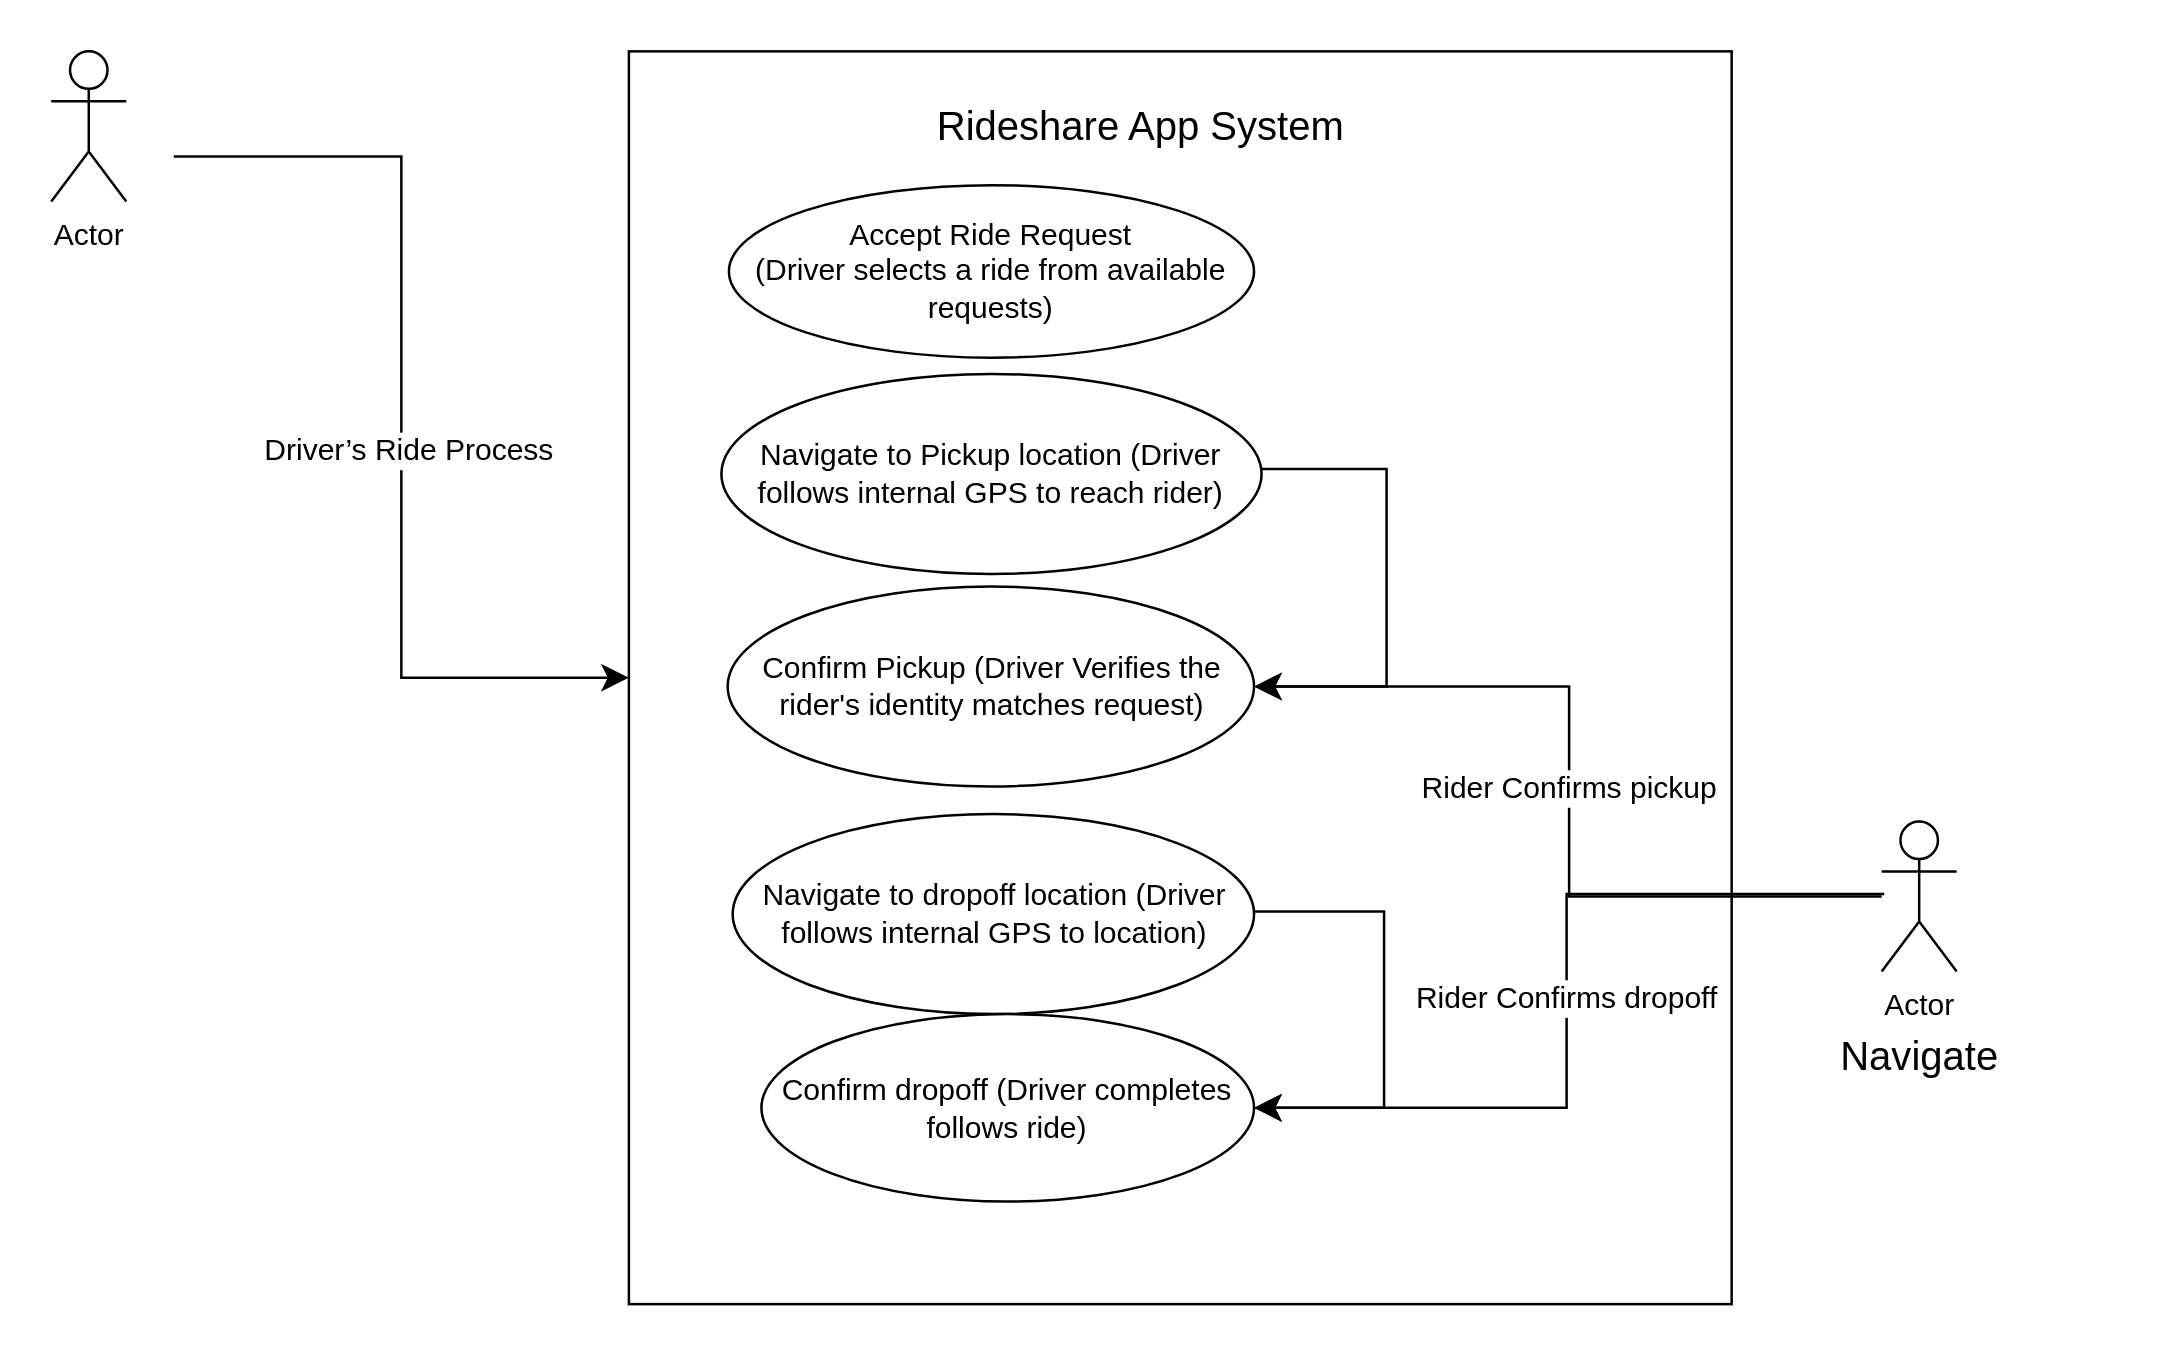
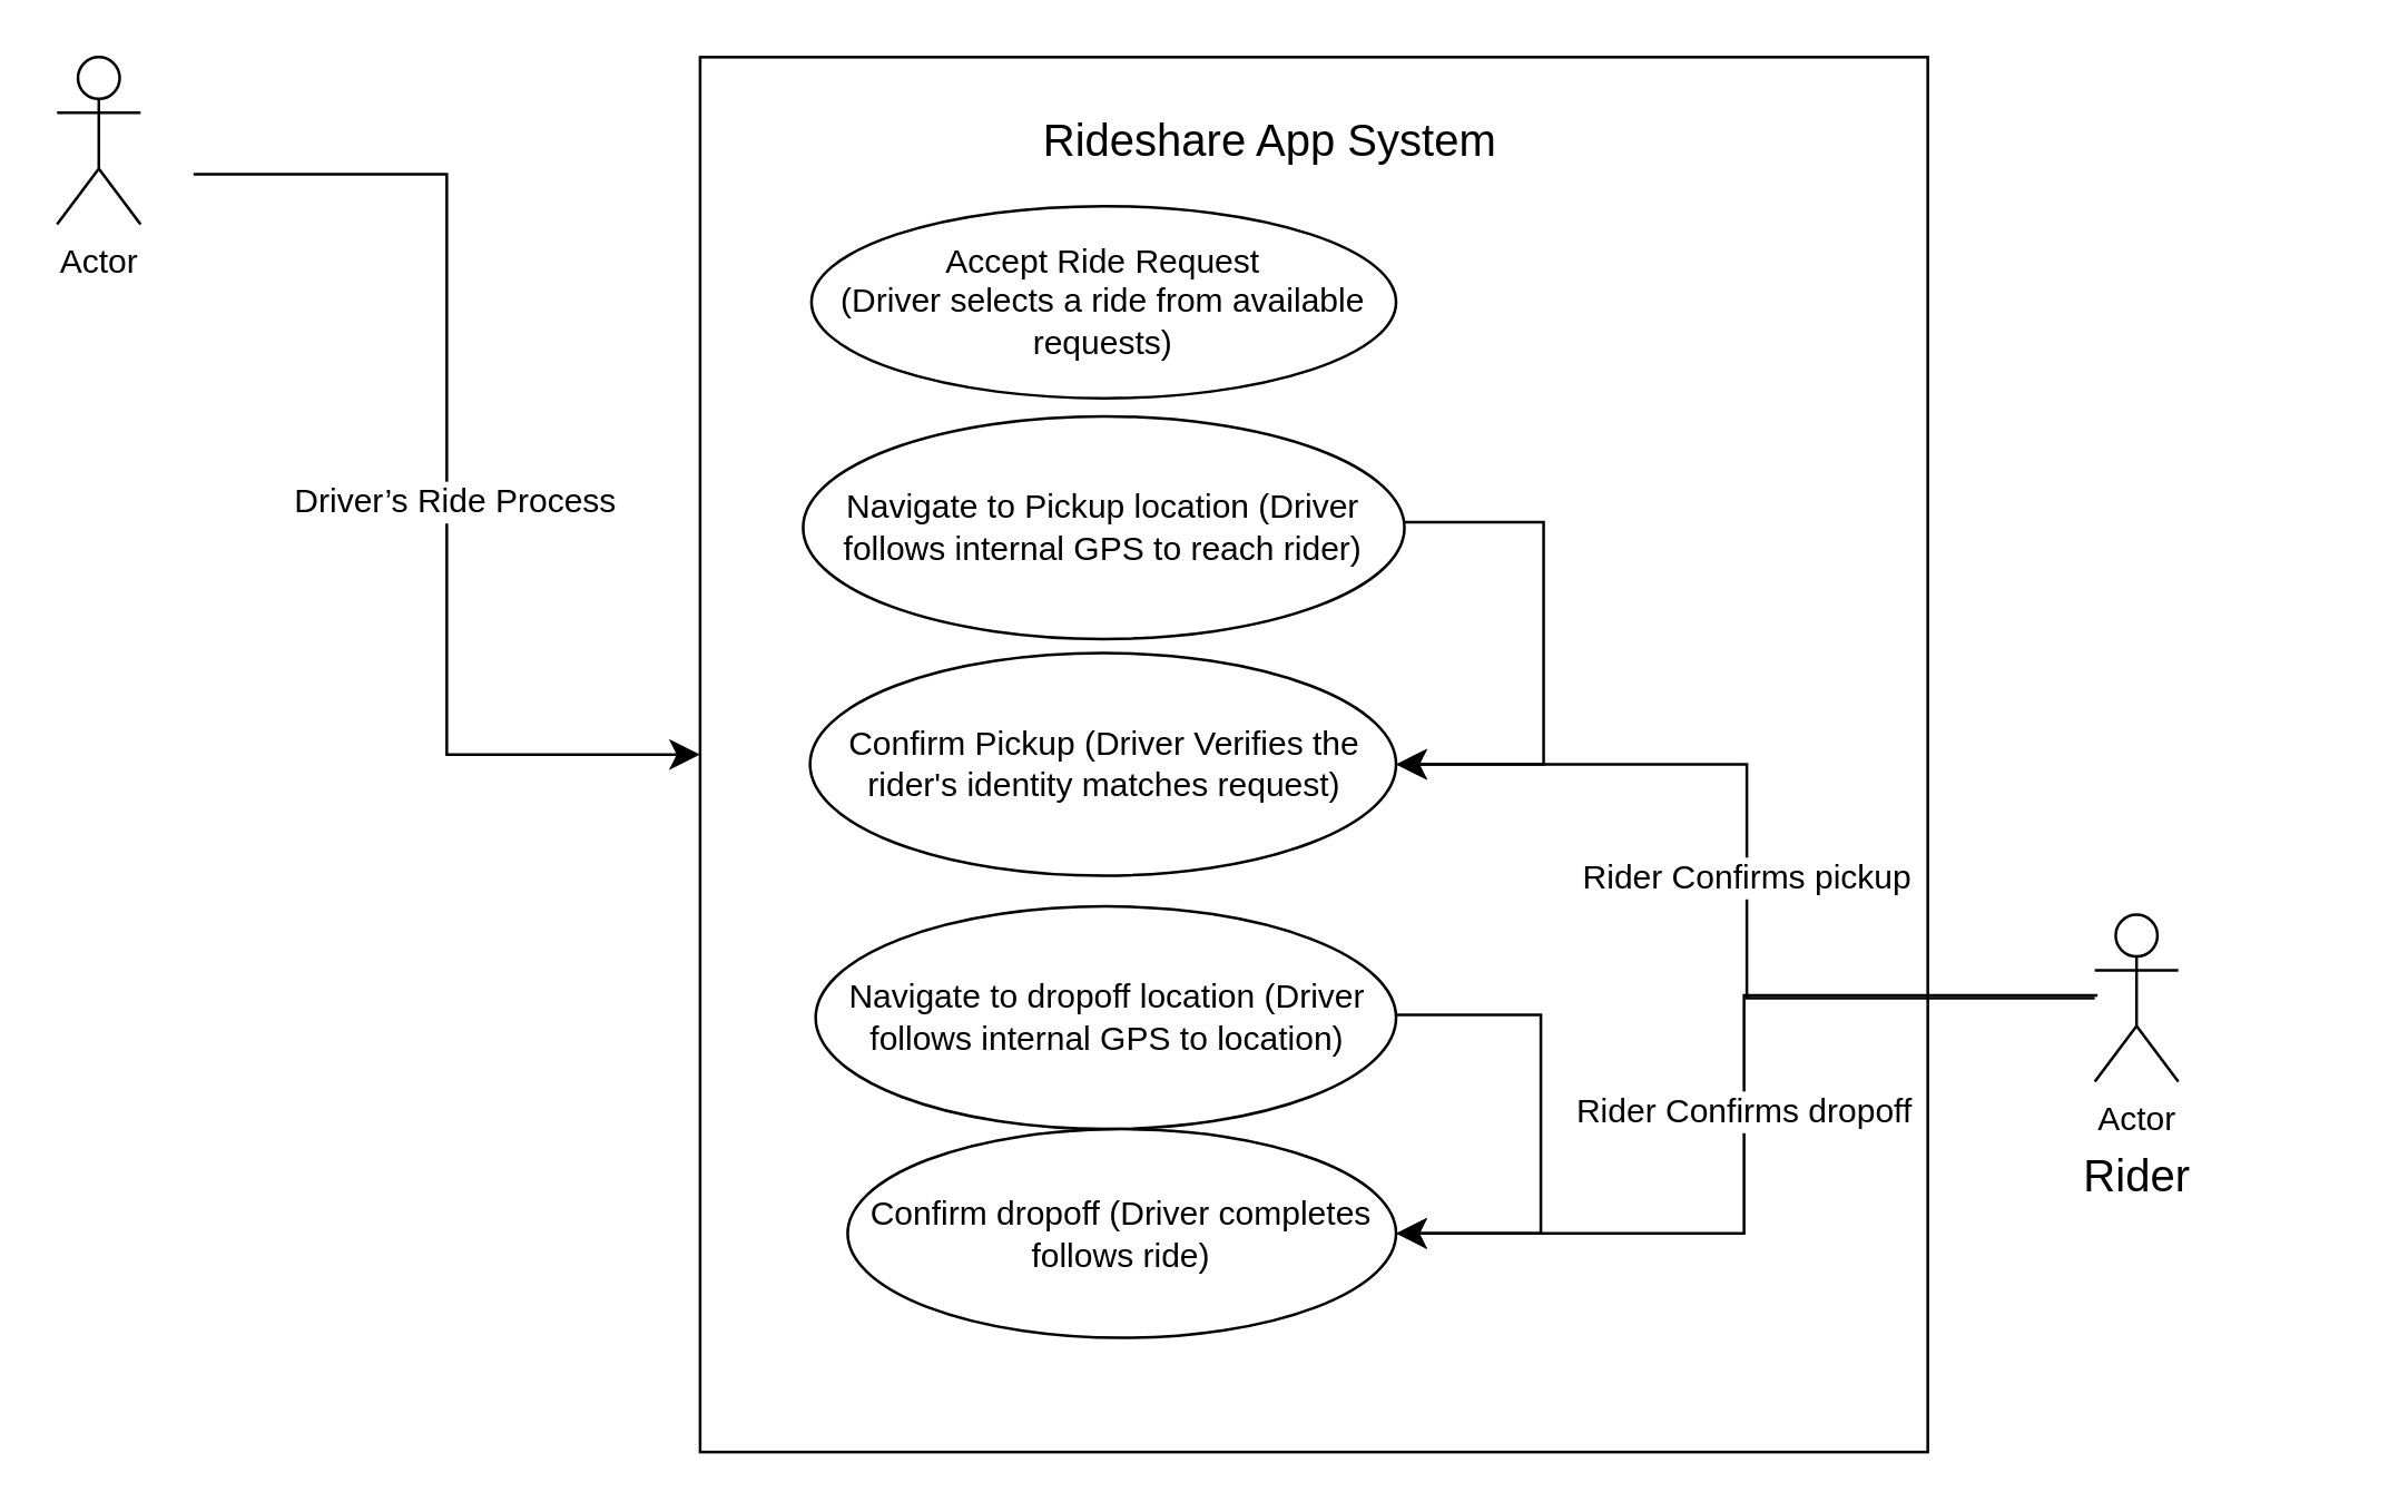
  <mxCell id="0" />
  <mxCell id="1" parent="0" />
  <mxCell id="2" value="Actor" style="shape=umlActor;verticalLabelPosition=bottom;verticalAlign=top;html=1;outlineConnect=0;" vertex="1" parent="1"><mxGeometry x="20" y="20" width="30" height="60" as="geometry" /></mxCell>
  <mxCell id="3" value="" style="rounded=0;whiteSpace=wrap;html=1;" vertex="1" parent="1"><mxGeometry x="251" y="20" width="441" height="501" as="geometry" /></mxCell>
  <mxCell id="4" value="Rideshare App System" style="text;strokeColor=none;fillColor=none;html=1;align=center;verticalAlign=middle;whiteSpace=wrap;rounded=0;fontSize=16;" vertex="1" parent="1"><mxGeometry x="316.25" y="35" width="279.5" height="30" as="geometry" /></mxCell>
  <mxCell id="5" value="Accept Ride Request&lt;div&gt;(Driver selects a ride from available requests)&lt;/div&gt;" style="ellipse;whiteSpace=wrap;html=1;" vertex="1" parent="1"><mxGeometry x="291" y="73.5" width="210" height="69" as="geometry" /></mxCell>
  <mxCell id="6" value="Navigate to Pickup location (Driver follows internal GPS to reach rider)" style="ellipse;whiteSpace=wrap;html=1;" vertex="1" parent="1"><mxGeometry x="288" y="149" width="216" height="80" as="geometry" /></mxCell>
  <mxCell id="7" value="Confirm Pickup (Driver Verifies the rider's identity matches request)" style="ellipse;whiteSpace=wrap;html=1;" vertex="1" parent="1"><mxGeometry x="290.5" y="234" width="210.5" height="80" as="geometry" /></mxCell>
  <mxCell id="8" value="Navigate to dropoff location (Driver follows internal GPS to location)" style="ellipse;whiteSpace=wrap;html=1;" vertex="1" parent="1"><mxGeometry x="292.5" y="325" width="208.5" height="80" as="geometry" /></mxCell>
  <mxCell id="9" value="Confirm dropoff (Driver completes follows ride)" style="ellipse;whiteSpace=wrap;html=1;" vertex="1" parent="1"><mxGeometry x="304" y="405" width="197" height="75" as="geometry" /></mxCell>
  <mxCell id="10" value="" style="edgeStyle=elbowEdgeStyle;elbow=horizontal;endArrow=classic;html=1;curved=0;rounded=0;endSize=8;startSize=8;fontSize=12;" edge="1" parent="1" target="3"><mxGeometry width="50" height="50" relative="1" as="geometry"><mxPoint x="69" y="62" as="sourcePoint" /><mxPoint x="214" y="12" as="targetPoint" /></mxGeometry></mxCell>
  <mxCell id="11" value="Driver’s Ride Process" style="edgeLabel;html=1;align=center;verticalAlign=middle;resizable=0;points=[];fontSize=12;" vertex="1" connectable="0" parent="10"><mxGeometry x="0.066" y="2" relative="1" as="geometry"><mxPoint as="offset" /></mxGeometry></mxCell>
  <mxCell id="12" value="Actor" style="shape=umlActor;verticalLabelPosition=bottom;verticalAlign=top;html=1;outlineConnect=0;" vertex="1" parent="1"><mxGeometry x="752" y="328" width="30" height="60" as="geometry" /></mxCell>
- <mxCell id="13" value="Navigate" style="text;strokeColor=none;fillColor=none;html=1;align=center;verticalAlign=middle;whiteSpace=wrap;rounded=0;fontSize=16;direction=south;" vertex="1" parent="1"><mxGeometry x="691.5" y="392" width="151" height="60" as="geometry" /></mxCell>
+ <mxCell id="13" value="Rider" style="text;strokeColor=none;fillColor=none;html=1;align=center;verticalAlign=middle;whiteSpace=wrap;rounded=0;fontSize=16;direction=south;" vertex="1" parent="1"><mxGeometry x="691.5" y="392" width="151" height="60" as="geometry" /></mxCell>
  <mxCell id="14" value="Rider Confirms pickup" style="edgeStyle=elbowEdgeStyle;elbow=horizontal;endArrow=classic;html=1;curved=0;rounded=0;endSize=8;startSize=8;fontSize=12;" edge="1" parent="1" source="12" target="7"><mxGeometry width="50" height="50" relative="1" as="geometry"><mxPoint x="649" y="491" as="sourcePoint" /><mxPoint x="214" y="378" as="targetPoint" /></mxGeometry></mxCell>
  <mxCell id="15" value="Rider Confirms dropoff" style="edgeStyle=elbowEdgeStyle;elbow=horizontal;endArrow=classic;html=1;curved=0;rounded=0;endSize=8;startSize=8;fontSize=12;entryX=1;entryY=0.5;entryDx=0;entryDy=0;exitX=0.033;exitY=0.483;exitDx=0;exitDy=0;exitPerimeter=0;" edge="1" parent="1" source="12" target="9"><mxGeometry width="50" height="50" relative="1" as="geometry"><mxPoint x="501" y="505" as="sourcePoint" /><mxPoint x="551" y="455" as="targetPoint" /><Array as="points"><mxPoint x="626" y="396" /></Array></mxGeometry></mxCell>
  <mxCell id="16" value="" style="edgeStyle=segmentEdgeStyle;endArrow=classic;html=1;curved=0;rounded=0;endSize=8;startSize=8;fontSize=12;entryX=1;entryY=0.5;entryDx=0;entryDy=0;" edge="1" parent="1" target="7"><mxGeometry width="50" height="50" relative="1" as="geometry"><mxPoint x="504" y="187" as="sourcePoint" /><mxPoint x="554" y="137" as="targetPoint" /><Array as="points"><mxPoint x="554" y="187" /><mxPoint x="554" y="274" /></Array></mxGeometry></mxCell>
  <mxCell id="17" value="" style="edgeStyle=segmentEdgeStyle;endArrow=classic;html=1;curved=0;rounded=0;endSize=8;startSize=8;fontSize=12;entryX=1;entryY=0.5;entryDx=0;entryDy=0;" edge="1" parent="1" target="9"><mxGeometry width="50" height="50" relative="1" as="geometry"><mxPoint x="501" y="364" as="sourcePoint" /><mxPoint x="513" y="443" as="targetPoint" /><Array as="points"><mxPoint x="553" y="364" /><mxPoint x="553" y="442" /></Array></mxGeometry></mxCell>
  <mxCell id="18" style="edgeStyle=none;curved=1;rounded=0;orthogonalLoop=1;jettySize=auto;html=1;exitX=0.5;exitY=1;exitDx=0;exitDy=0;fontSize=12;startSize=8;endSize=8;" edge="1" parent="1" source="3" target="3"><mxGeometry relative="1" as="geometry" /></mxCell>
  <mxCell id="19" style="edgeStyle=none;curved=1;rounded=0;orthogonalLoop=1;jettySize=auto;html=1;exitX=0.5;exitY=0;exitDx=0;exitDy=0;fontSize=12;startSize=8;endSize=8;" edge="1" parent="1" source="3" target="3"><mxGeometry relative="1" as="geometry" /></mxCell>
